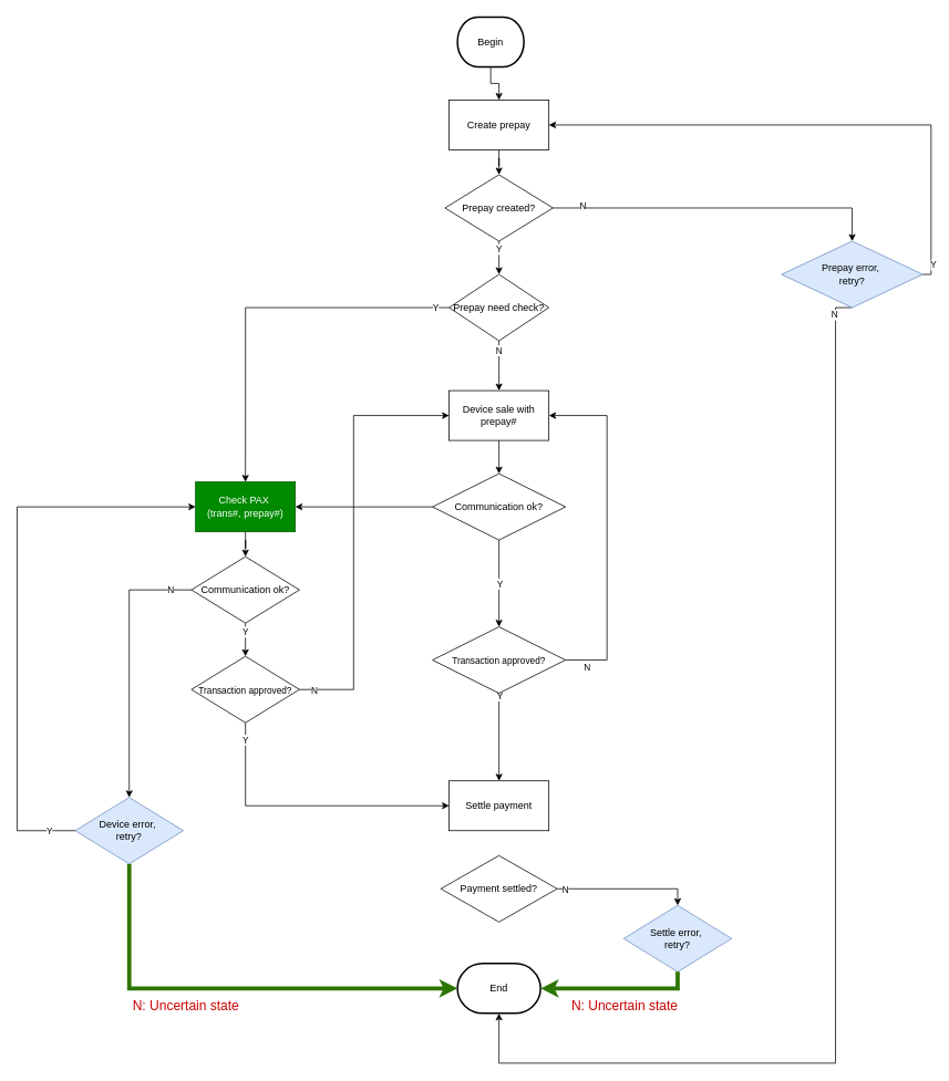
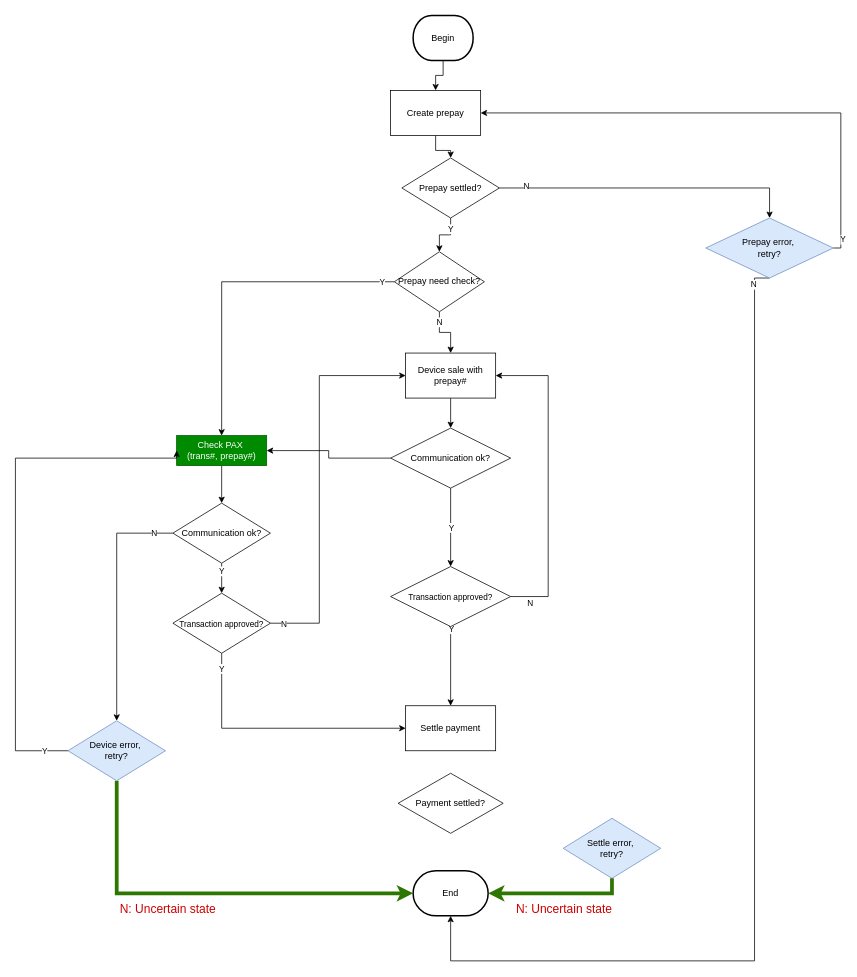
  <mxCell id="0" />
  <mxCell id="1" parent="0" />
  <mxCell id="2" value="Y" style="edgeStyle=orthogonalEdgeStyle;rounded=0;orthogonalLoop=1;jettySize=auto;html=1;entryX=0.5;entryY=0;entryDx=0;entryDy=0;" parent="1" source="6" target="49" edge="1"><mxGeometry x="-0.5" relative="1" as="geometry"><mxPoint x="600" y="340" as="targetPoint" /><mxPoint as="offset" /></mxGeometry></mxCell>
  <mxCell id="3" value="Y" style="edgeLabel;html=1;align=center;verticalAlign=middle;resizable=0;points=[];" parent="2" vertex="1" connectable="0"><mxGeometry x="-0.143" y="-1" relative="1" as="geometry"><mxPoint x="1" y="-63" as="offset" /></mxGeometry></mxCell>
  <mxCell id="4" style="edgeStyle=orthogonalEdgeStyle;rounded=0;orthogonalLoop=1;jettySize=auto;html=1;exitX=1;exitY=0.5;exitDx=0;exitDy=0;entryX=0.5;entryY=0;entryDx=0;entryDy=0;" edge="1" parent="1" source="6" target="54"><mxGeometry relative="1" as="geometry" /></mxCell>
  <mxCell id="5" value="N" style="edgeLabel;html=1;align=center;verticalAlign=middle;resizable=0;points=[];" vertex="1" connectable="0" parent="4"><mxGeometry x="0.805" y="-310" relative="1" as="geometry"><mxPoint x="-15" y="-3.33" as="offset" /></mxGeometry></mxCell>
- <mxCell id="6" value="Prepay created?" style="rhombus;whiteSpace=wrap;html=1;" parent="1" vertex="1"><mxGeometry x="535" y="210" width="130" height="80" as="geometry" /></mxCell>
+ <mxCell id="6" value="Prepay settled?" style="rhombus;whiteSpace=wrap;html=1;" parent="1" vertex="1"><mxGeometry x="535" y="210" width="130" height="80" as="geometry" /></mxCell>
  <mxCell id="7" style="edgeStyle=orthogonalEdgeStyle;rounded=0;orthogonalLoop=1;jettySize=auto;html=1;exitX=0;exitY=0.5;exitDx=0;exitDy=0;entryX=1;entryY=0.5;entryDx=0;entryDy=0;" parent="1" source="21" target="24" edge="1"><mxGeometry relative="1" as="geometry"><mxPoint x="495" y="610" as="sourcePoint" /><mxPoint x="245" y="640" as="targetPoint" /></mxGeometry></mxCell>
  <mxCell id="8" value="N" style="edgeLabel;html=1;align=center;verticalAlign=middle;resizable=0;points=[];" parent="7" vertex="1" connectable="0"><mxGeometry x="-0.138" y="3" relative="1" as="geometry"><mxPoint x="112" y="-3" as="offset" /></mxGeometry></mxCell>
  <mxCell id="9" style="edgeStyle=orthogonalEdgeStyle;rounded=0;orthogonalLoop=1;jettySize=auto;html=1;exitX=0.5;exitY=1;exitDx=0;exitDy=0;exitPerimeter=0;entryX=0.5;entryY=0;entryDx=0;entryDy=0;" parent="1" source="10" target="16" edge="1"><mxGeometry relative="1" as="geometry" /></mxCell>
  <mxCell id="10" value="Begin" style="strokeWidth=2;html=1;shape=mxgraph.flowchart.terminator;whiteSpace=wrap;" parent="1" vertex="1"><mxGeometry x="550" y="20" width="80" height="60" as="geometry" /></mxCell>
  <mxCell id="11" value="End" style="strokeWidth=2;html=1;shape=mxgraph.flowchart.terminator;whiteSpace=wrap;" parent="1" vertex="1"><mxGeometry x="550" y="1160" width="100" height="60" as="geometry" /></mxCell>
- <mxCell id="12" style="edgeStyle=orthogonalEdgeStyle;rounded=0;orthogonalLoop=1;jettySize=auto;html=1;entryX=0.5;entryY=0;entryDx=0;entryDy=0;" edge="1" parent="1" source="14" target="55"><mxGeometry relative="1" as="geometry" /></mxCell>
- <mxCell id="13" value="N" style="edgeLabel;html=1;align=center;verticalAlign=middle;resizable=0;points=[];" vertex="1" connectable="0" parent="12"><mxGeometry x="-0.908" y="2" relative="1" as="geometry"><mxPoint x="1.76" y="2" as="offset" /></mxGeometry></mxCell>
  <mxCell id="14" value="Payment settled?" style="rhombus;whiteSpace=wrap;html=1;" parent="1" vertex="1"><mxGeometry x="530" y="1030" width="140" height="80" as="geometry" /></mxCell>
  <mxCell id="15" style="edgeStyle=orthogonalEdgeStyle;rounded=0;orthogonalLoop=1;jettySize=auto;html=1;entryX=0.5;entryY=0;entryDx=0;entryDy=0;" parent="1" source="16" target="6" edge="1"><mxGeometry relative="1" as="geometry" /></mxCell>
- <mxCell id="16" value="&lt;span&gt;Create prepay&lt;/span&gt;" style="rounded=0;whiteSpace=wrap;html=1;" parent="1" vertex="1"><mxGeometry x="540" y="120" width="120" height="60" as="geometry" /></mxCell>
+ <mxCell id="16" value="&lt;span&gt;Create prepay&lt;/span&gt;" style="rounded=0;whiteSpace=wrap;html=1;" parent="1" vertex="1"><mxGeometry x="520" y="120" width="120" height="60" as="geometry" /></mxCell>
  <mxCell id="17" style="edgeStyle=orthogonalEdgeStyle;rounded=0;orthogonalLoop=1;jettySize=auto;html=1;entryX=0.5;entryY=0;entryDx=0;entryDy=0;" parent="1" source="18" target="21" edge="1"><mxGeometry relative="1" as="geometry" /></mxCell>
  <mxCell id="18" value="&lt;span&gt;Device sale with prepay#&lt;/span&gt;" style="rounded=0;whiteSpace=wrap;html=1;" parent="1" vertex="1"><mxGeometry x="540" y="470" width="120" height="60" as="geometry" /></mxCell>
  <mxCell id="19" style="edgeStyle=orthogonalEdgeStyle;rounded=0;orthogonalLoop=1;jettySize=auto;html=1;entryX=0.5;entryY=0;entryDx=0;entryDy=0;fontSize=11;fontColor=#000000;" parent="1" source="21" target="44" edge="1"><mxGeometry relative="1" as="geometry" /></mxCell>
  <mxCell id="20" value="Y" style="edgeLabel;html=1;align=center;verticalAlign=middle;resizable=0;points=[];fontSize=11;fontColor=#000000;" parent="19" vertex="1" connectable="0"><mxGeometry x="0.309" y="2" relative="1" as="geometry"><mxPoint x="-2" y="-16" as="offset" /></mxGeometry></mxCell>
  <mxCell id="21" value="Communication ok?" style="rhombus;whiteSpace=wrap;html=1;" parent="1" vertex="1"><mxGeometry x="520" y="570" width="160" height="80" as="geometry" /></mxCell>
  <mxCell id="22" value="Settle payment" style="rounded=0;whiteSpace=wrap;html=1;" parent="1" vertex="1"><mxGeometry x="540" y="940" width="120" height="60" as="geometry" /></mxCell>
  <mxCell id="23" style="edgeStyle=orthogonalEdgeStyle;rounded=0;orthogonalLoop=1;jettySize=auto;html=1;entryX=0.5;entryY=0;entryDx=0;entryDy=0;" parent="1" source="24" target="29" edge="1"><mxGeometry relative="1" as="geometry" /></mxCell>
- <mxCell id="24" value="Check PAX&amp;nbsp;&lt;br&gt;(trans#, prepay#)" style="rounded=0;whiteSpace=wrap;html=1;fillColor=#008a00;strokeColor=#005700;fontColor=#ffffff;" parent="1" vertex="1"><mxGeometry x="234.85" y="580" width="120" height="60" as="geometry" /></mxCell>
+ <mxCell id="24" value="Check PAX&amp;nbsp;&lt;br&gt;(trans#, prepay#)" style="rounded=0;whiteSpace=wrap;html=1;fillColor=#008a00;strokeColor=#005700;fontColor=#ffffff;" parent="1" vertex="1"><mxGeometry x="234.85" y="580" width="120" height="40" as="geometry" /></mxCell>
  <mxCell id="25" style="edgeStyle=orthogonalEdgeStyle;rounded=0;orthogonalLoop=1;jettySize=auto;html=1;entryX=0.5;entryY=0;entryDx=0;entryDy=0;" parent="1" source="29" target="34" edge="1"><mxGeometry relative="1" as="geometry"><Array as="points"><mxPoint x="155" y="710" /></Array></mxGeometry></mxCell>
  <mxCell id="26" value="N" style="edgeLabel;html=1;align=center;verticalAlign=middle;resizable=0;points=[];" parent="25" vertex="1" connectable="0"><mxGeometry x="-0.6" relative="1" as="geometry"><mxPoint x="39.32" y="-0.06" as="offset" /></mxGeometry></mxCell>
  <mxCell id="27" style="edgeStyle=orthogonalEdgeStyle;rounded=0;orthogonalLoop=1;jettySize=auto;html=1;fontSize=11;fontColor=#000000;" parent="1" source="29" target="39" edge="1"><mxGeometry relative="1" as="geometry" /></mxCell>
  <mxCell id="28" value="Y" style="edgeLabel;html=1;align=center;verticalAlign=middle;resizable=0;points=[];fontSize=11;fontColor=#000000;" parent="27" vertex="1" connectable="0"><mxGeometry x="0.2" y="1" relative="1" as="geometry"><mxPoint x="-1" y="-14" as="offset" /></mxGeometry></mxCell>
  <mxCell id="29" value="Communication ok?" style="rhombus;whiteSpace=wrap;html=1;" parent="1" vertex="1"><mxGeometry x="229.85" y="670" width="130" height="80" as="geometry" /></mxCell>
  <mxCell id="30" style="edgeStyle=orthogonalEdgeStyle;rounded=0;orthogonalLoop=1;jettySize=auto;html=1;entryX=0;entryY=0.5;entryDx=0;entryDy=0;" parent="1" source="34" target="24" edge="1"><mxGeometry relative="1" as="geometry"><Array as="points"><mxPoint x="20" y="1000" /><mxPoint x="20" y="610" /></Array></mxGeometry></mxCell>
  <mxCell id="31" value="Y" style="edgeLabel;html=1;align=center;verticalAlign=middle;resizable=0;points=[];" parent="30" vertex="1" connectable="0"><mxGeometry x="-0.906" relative="1" as="geometry"><mxPoint as="offset" /></mxGeometry></mxCell>
  <mxCell id="32" style="edgeStyle=orthogonalEdgeStyle;rounded=0;orthogonalLoop=1;jettySize=auto;html=1;entryX=0;entryY=0.5;entryDx=0;entryDy=0;entryPerimeter=0;fillColor=#60a917;strokeColor=#2D7600;strokeWidth=5;exitX=0.5;exitY=1;exitDx=0;exitDy=0;" parent="1" source="34" target="11" edge="1"><mxGeometry relative="1" as="geometry" /></mxCell>
  <mxCell id="33" value="N: Uncertain state" style="edgeLabel;html=1;align=center;verticalAlign=middle;resizable=0;points=[];fontSize=16;fontColor=#CC0000;" parent="32" vertex="1" connectable="0"><mxGeometry x="-0.413" y="2" relative="1" as="geometry"><mxPoint x="57" y="22" as="offset" /></mxGeometry></mxCell>
  <mxCell id="34" value="Device error,&amp;nbsp;&lt;br&gt;retry?" style="rhombus;whiteSpace=wrap;html=1;labelBackgroundColor=none;fillColor=#dae8fc;strokeColor=#6c8ebf;" parent="1" vertex="1"><mxGeometry x="90" y="960" width="130" height="80" as="geometry" /></mxCell>
  <mxCell id="35" style="edgeStyle=orthogonalEdgeStyle;rounded=0;orthogonalLoop=1;jettySize=auto;html=1;entryX=0;entryY=0.5;entryDx=0;entryDy=0;fontSize=11;fontColor=#000000;" parent="1" source="39" target="22" edge="1"><mxGeometry relative="1" as="geometry"><Array as="points"><mxPoint x="295" y="970" /></Array></mxGeometry></mxCell>
  <mxCell id="36" value="Y" style="edgeLabel;html=1;align=center;verticalAlign=middle;resizable=0;points=[];fontSize=11;fontColor=#000000;" parent="35" vertex="1" connectable="0"><mxGeometry x="-0.844" y="3" relative="1" as="geometry"><mxPoint x="-3.07" y="-6.63" as="offset" /></mxGeometry></mxCell>
  <mxCell id="37" style="edgeStyle=orthogonalEdgeStyle;rounded=0;orthogonalLoop=1;jettySize=auto;html=1;fontSize=11;fontColor=#000000;" parent="1" source="39" edge="1"><mxGeometry relative="1" as="geometry"><mxPoint x="540" y="500" as="targetPoint" /><Array as="points"><mxPoint x="425" y="830" /><mxPoint x="425" y="500" /></Array></mxGeometry></mxCell>
  <mxCell id="38" value="N" style="edgeLabel;html=1;align=center;verticalAlign=middle;resizable=0;points=[];fontSize=11;fontColor=#000000;" parent="37" vertex="1" connectable="0"><mxGeometry x="-0.972" y="4" relative="1" as="geometry"><mxPoint x="11" y="4" as="offset" /></mxGeometry></mxCell>
  <mxCell id="39" value="&lt;span style=&quot;color: rgb(0 , 0 , 0) ; font-size: 11px&quot;&gt;Transaction approved?&lt;/span&gt;" style="rhombus;whiteSpace=wrap;html=1;fontSize=16;fontColor=#CC0000;" parent="1" vertex="1"><mxGeometry x="229.85" y="790" width="130" height="80" as="geometry" /></mxCell>
  <mxCell id="40" style="edgeStyle=orthogonalEdgeStyle;rounded=0;orthogonalLoop=1;jettySize=auto;html=1;entryX=0.5;entryY=0;entryDx=0;entryDy=0;fontSize=11;fontColor=#000000;" parent="1" source="44" target="22" edge="1"><mxGeometry relative="1" as="geometry" /></mxCell>
  <mxCell id="41" value="Y" style="edgeLabel;html=1;align=center;verticalAlign=middle;resizable=0;points=[];fontSize=11;fontColor=#000000;" parent="40" vertex="1" connectable="0"><mxGeometry x="-0.44" y="4" relative="1" as="geometry"><mxPoint x="-4" y="-27.06" as="offset" /></mxGeometry></mxCell>
  <mxCell id="42" style="edgeStyle=orthogonalEdgeStyle;rounded=0;orthogonalLoop=1;jettySize=auto;html=1;fontSize=11;fontColor=#000000;entryX=1;entryY=0.5;entryDx=0;entryDy=0;" parent="1" source="44" target="18" edge="1"><mxGeometry relative="1" as="geometry"><Array as="points"><mxPoint x="730" y="795" /><mxPoint x="730" y="500" /></Array><mxPoint x="660" y="515" as="targetPoint" /></mxGeometry></mxCell>
  <mxCell id="43" value="N" style="edgeLabel;html=1;align=center;verticalAlign=middle;resizable=0;points=[];fontSize=11;fontColor=#000000;" parent="42" vertex="1" connectable="0"><mxGeometry x="-0.881" y="-4" relative="1" as="geometry"><mxPoint y="4" as="offset" /></mxGeometry></mxCell>
  <mxCell id="44" value="Transaction approved?" style="rhombus;whiteSpace=wrap;html=1;fontSize=11;fontColor=#000000;" parent="1" vertex="1"><mxGeometry x="520" y="754.5" width="160" height="80" as="geometry" /></mxCell>
  <mxCell id="45" style="edgeStyle=orthogonalEdgeStyle;rounded=0;orthogonalLoop=1;jettySize=auto;html=1;entryX=0.5;entryY=0;entryDx=0;entryDy=0;" edge="1" parent="1" source="49" target="18"><mxGeometry relative="1" as="geometry" /></mxCell>
  <mxCell id="46" value="N" style="edgeLabel;html=1;align=center;verticalAlign=middle;resizable=0;points=[];" vertex="1" connectable="0" parent="45"><mxGeometry x="-0.617" y="-1" relative="1" as="geometry"><mxPoint as="offset" /></mxGeometry></mxCell>
  <mxCell id="47" style="edgeStyle=orthogonalEdgeStyle;rounded=0;orthogonalLoop=1;jettySize=auto;html=1;entryX=0.5;entryY=0;entryDx=0;entryDy=0;" edge="1" parent="1" source="49" target="24"><mxGeometry relative="1" as="geometry" /></mxCell>
  <mxCell id="48" value="Y" style="edgeLabel;html=1;align=center;verticalAlign=middle;resizable=0;points=[];" vertex="1" connectable="0" parent="47"><mxGeometry x="-0.947" y="-3" relative="1" as="geometry"><mxPoint x="-5" y="3" as="offset" /></mxGeometry></mxCell>
- <mxCell id="49" value="Prepay need check?" style="rhombus;whiteSpace=wrap;html=1;" vertex="1" parent="1"><mxGeometry x="540" y="330" width="120" height="80" as="geometry" /></mxCell>
+ <mxCell id="49" value="Prepay need check?" style="rhombus;whiteSpace=wrap;html=1;" vertex="1" parent="1"><mxGeometry x="525" y="335" width="120" height="80" as="geometry" /></mxCell>
  <mxCell id="50" style="edgeStyle=orthogonalEdgeStyle;rounded=0;orthogonalLoop=1;jettySize=auto;html=1;entryX=1;entryY=0.5;entryDx=0;entryDy=0;exitX=1;exitY=0.5;exitDx=0;exitDy=0;" edge="1" parent="1" source="54" target="16"><mxGeometry relative="1" as="geometry"><Array as="points"><mxPoint x="1120" y="330" /><mxPoint x="1120" y="150" /></Array></mxGeometry></mxCell>
  <mxCell id="51" value="Y" style="edgeLabel;html=1;align=center;verticalAlign=middle;resizable=0;points=[];" vertex="1" connectable="0" parent="50"><mxGeometry x="-0.94" y="-2" relative="1" as="geometry"><mxPoint y="-2" as="offset" /></mxGeometry></mxCell>
  <mxCell id="52" style="edgeStyle=orthogonalEdgeStyle;rounded=0;orthogonalLoop=1;jettySize=auto;html=1;exitX=0.5;exitY=1;exitDx=0;exitDy=0;" edge="1" parent="1" source="54"><mxGeometry relative="1" as="geometry"><mxPoint x="600" y="1220" as="targetPoint" /><Array as="points"><mxPoint x="1005" y="1280" /><mxPoint x="600" y="1280" /></Array></mxGeometry></mxCell>
  <mxCell id="53" value="N" style="edgeLabel;html=1;align=center;verticalAlign=middle;resizable=0;points=[];" vertex="1" connectable="0" parent="52"><mxGeometry x="-0.962" y="-2" relative="1" as="geometry"><mxPoint y="1" as="offset" /></mxGeometry></mxCell>
  <mxCell id="54" value="Prepay error,&amp;nbsp;&lt;br&gt;retry?" style="rhombus;whiteSpace=wrap;html=1;labelBackgroundColor=none;fillColor=#dae8fc;strokeColor=#6c8ebf;" vertex="1" parent="1"><mxGeometry x="940" y="290" width="170" height="80" as="geometry" /></mxCell>
  <mxCell id="55" value="Settle error,&amp;nbsp;&lt;br&gt;retry?" style="rhombus;whiteSpace=wrap;html=1;labelBackgroundColor=none;fillColor=#dae8fc;strokeColor=#6c8ebf;" vertex="1" parent="1"><mxGeometry x="750" y="1090" width="130" height="80" as="geometry" /></mxCell>
  <mxCell id="56" style="edgeStyle=orthogonalEdgeStyle;rounded=0;orthogonalLoop=1;jettySize=auto;html=1;fillColor=#60a917;strokeColor=#2D7600;strokeWidth=5;exitX=0.5;exitY=1;exitDx=0;exitDy=0;" edge="1" parent="1" source="55"><mxGeometry relative="1" as="geometry"><mxPoint x="165" y="1050" as="sourcePoint" /><mxPoint x="650" y="1190" as="targetPoint" /><Array as="points"><mxPoint x="815" y="1190" /><mxPoint x="650" y="1190" /></Array></mxGeometry></mxCell>
  <mxCell id="57" value="N: Uncertain state" style="edgeLabel;html=1;align=center;verticalAlign=middle;resizable=0;points=[];fontSize=16;fontColor=#CC0000;" vertex="1" connectable="0" parent="56"><mxGeometry x="-0.413" y="2" relative="1" as="geometry"><mxPoint x="-30.88" y="18" as="offset" /></mxGeometry></mxCell>
